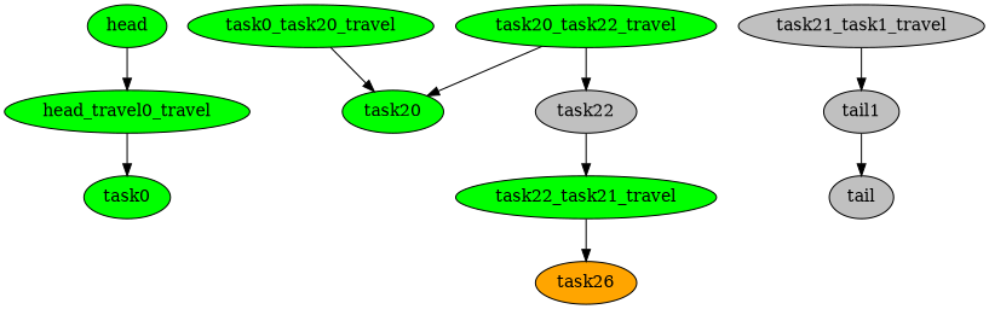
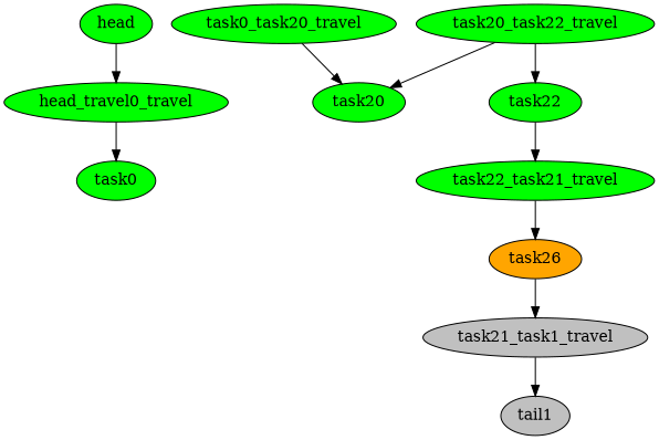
  digraph {
    node [fillcolor=green fontcolor=black style=filled]
    edge [color=black]
    n1 [label=head]
    n2 [label=head_travel0_travel]
    n3 [label=task0]
    n4 [label=task0_task20_travel]
    n5 [label=task20]
    n6 [label=task20_task22_travel]
-   n7 [fillcolor=gray label=task22]
+   n7 [label=task22]
    n8 [label=task22_task21_travel]
    n9 [fillcolor=orange label=task26]
    n10 [fillcolor=gray label=task21_task1_travel]
    n11 [fillcolor=gray label=tail1]
-   n12 [fillcolor=gray label=tail]
    n1 -> n2
    n2 -> n3
    n4 -> n5
    n6 -> n5
    n6 -> n7
    n7 -> n8
    n8 -> n9
+   n9 -> n10
    n10 -> n11
-   n11 -> n12
  }
